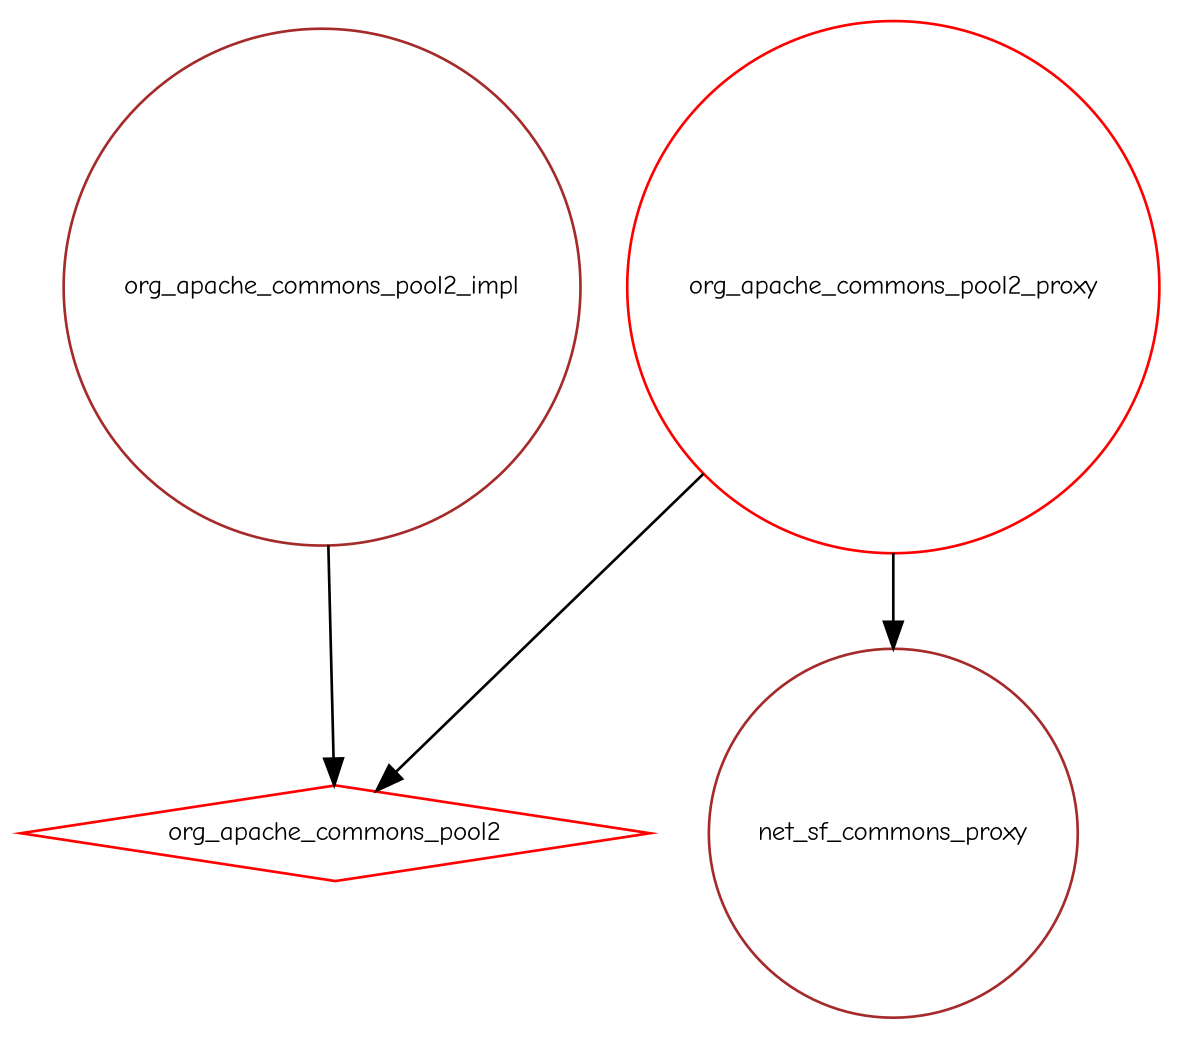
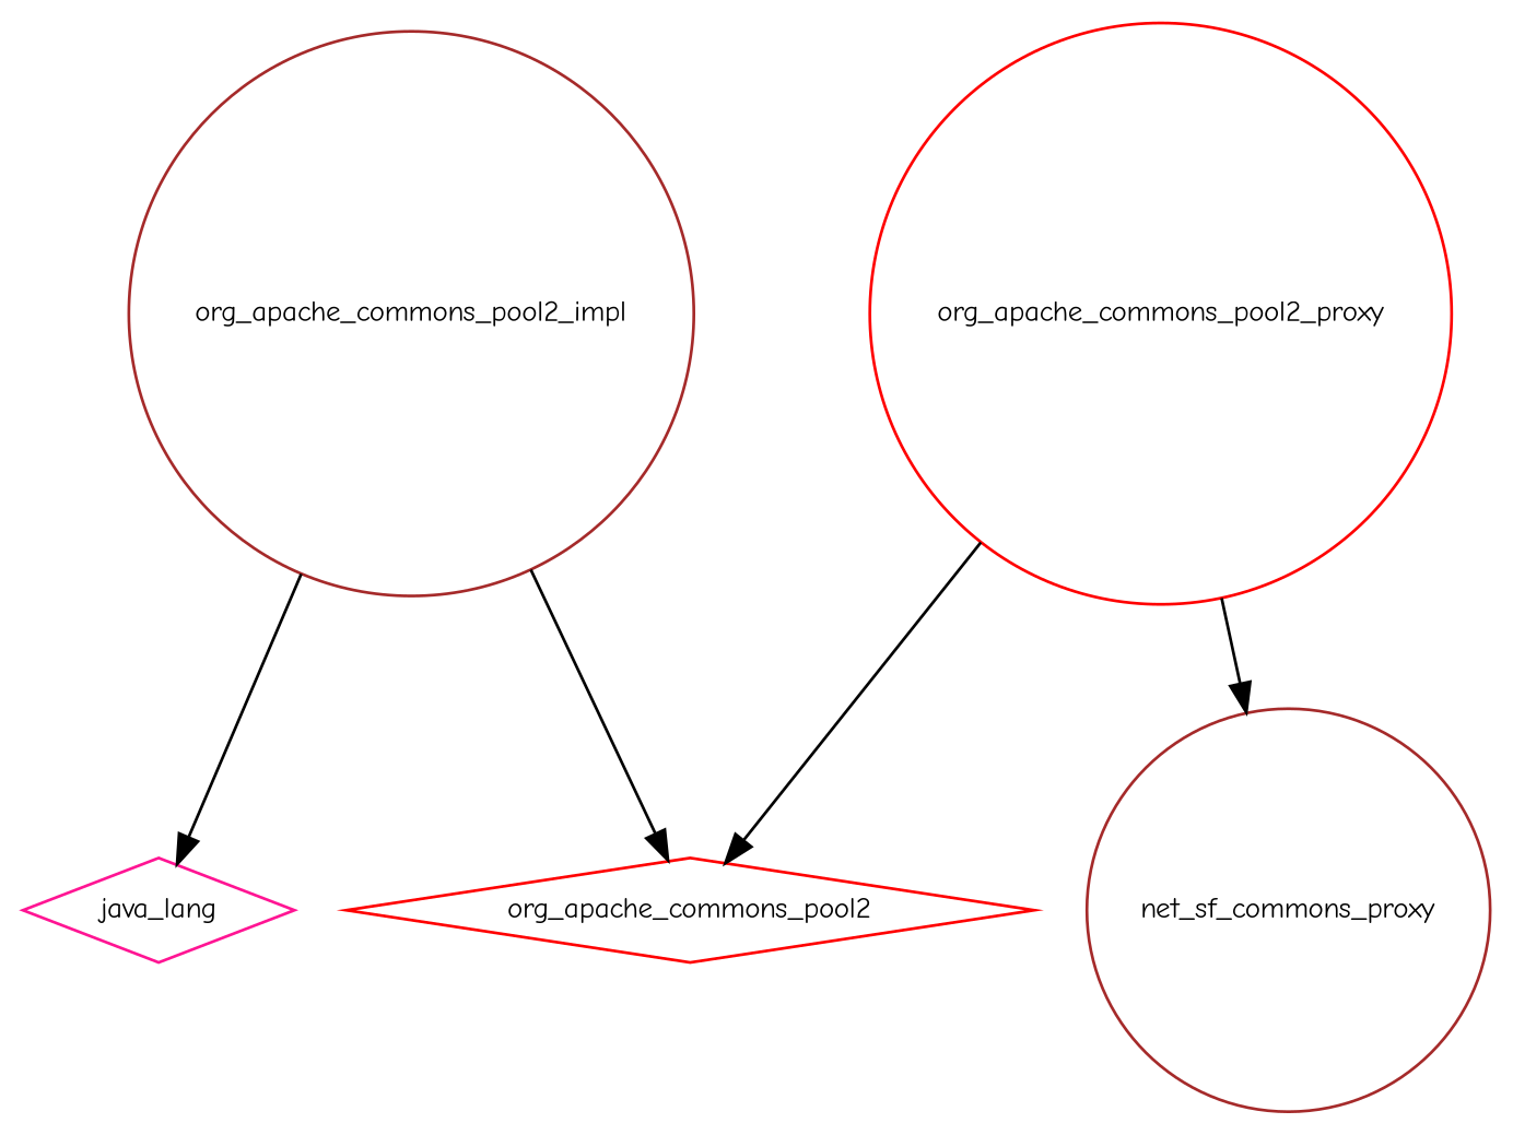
  digraph {
    fontname="Comic Neue"
    node [color=brown fontname="Comic Neue" fontsize=10.0 shape=circle]
    edge [fontname="Comic Neue"]
    org_apache_commons_pool2_impl
+   java_lang [color=deeppink shape=diamond]
    org_apache_commons_pool2 [color=red shape=diamond]
    org_apache_commons_pool2_proxy [color=red]
    n5 [label=net_sf_commons_proxy]
+   org_apache_commons_pool2_impl -> java_lang
    org_apache_commons_pool2_impl -> org_apache_commons_pool2
    org_apache_commons_pool2_proxy -> org_apache_commons_pool2
    org_apache_commons_pool2_proxy -> n5
  }
